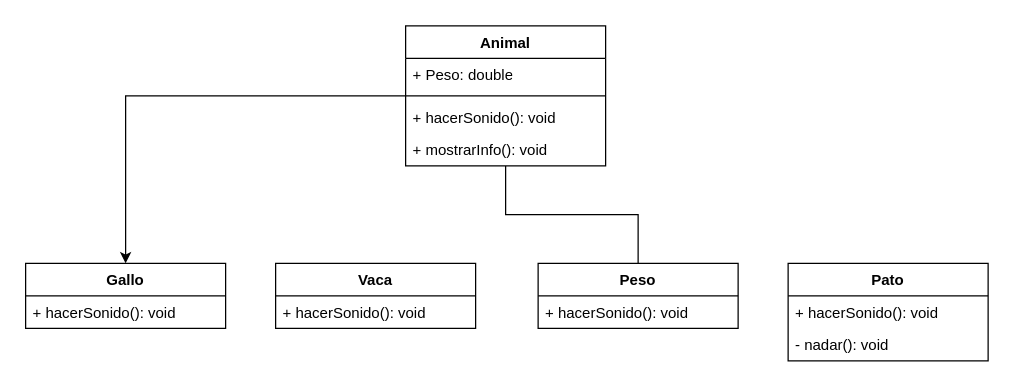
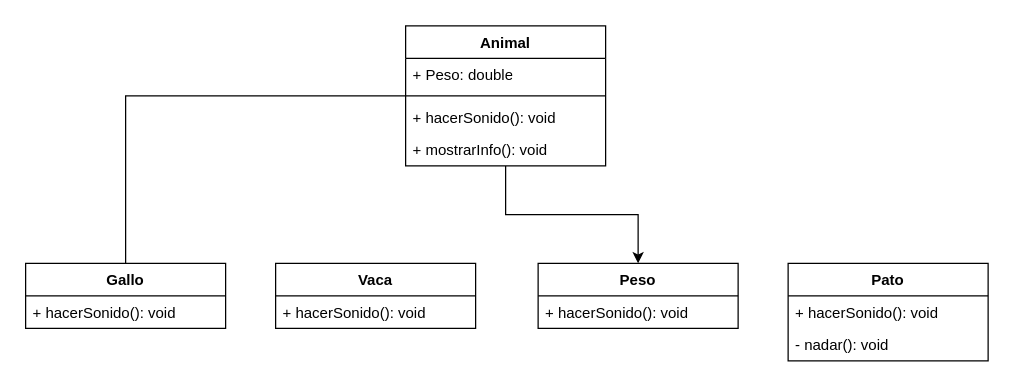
  <mxCell id="0" />
  <mxCell id="1" parent="0" />
- <mxCell id="2" style="edgeStyle=orthogonalEdgeStyle;rounded=0;orthogonalLoop=1;jettySize=auto;html=1;entryX=0.5;entryY=0;entryDx=0;entryDy=0;endArrow=none;" edge="1" parent="1" source="4" target="11"><mxGeometry relative="1" as="geometry" /></mxCell>
- <mxCell id="3" style="edgeStyle=orthogonalEdgeStyle;rounded=0;orthogonalLoop=1;jettySize=auto;html=1;entryX=0.5;entryY=0;entryDx=0;entryDy=0;" edge="1" parent="1" source="4" target="13"><mxGeometry relative="1" as="geometry" /></mxCell>
+ <mxCell id="2" style="edgeStyle=orthogonalEdgeStyle;rounded=0;orthogonalLoop=1;jettySize=auto;html=1;entryX=0.5;entryY=0;entryDx=0;entryDy=0;" edge="1" parent="1" source="4" target="11"><mxGeometry relative="1" as="geometry" /></mxCell>
+ <mxCell id="3" style="edgeStyle=orthogonalEdgeStyle;rounded=0;orthogonalLoop=1;jettySize=auto;html=1;entryX=0.5;entryY=0;entryDx=0;entryDy=0;endArrow=none;" edge="1" parent="1" source="4" target="13"><mxGeometry relative="1" as="geometry" /></mxCell>
  <mxCell id="4" value="Animal" style="swimlane;fontStyle=1;align=center;verticalAlign=top;childLayout=stackLayout;horizontal=1;startSize=26;horizontalStack=0;resizeParent=1;resizeParentMax=0;resizeLast=0;collapsible=1;marginBottom=0;whiteSpace=wrap;html=1;" vertex="1" parent="1"><mxGeometry x="324" y="20" width="160" height="112" as="geometry" /></mxCell>
  <mxCell id="5" value="+ Peso: double" style="text;strokeColor=none;fillColor=none;align=left;verticalAlign=top;spacingLeft=4;spacingRight=4;overflow=hidden;rotatable=0;points=[[0,0.5],[1,0.5]];portConstraint=eastwest;whiteSpace=wrap;html=1;" vertex="1" parent="4"><mxGeometry y="26" width="160" height="26" as="geometry" /></mxCell>
  <mxCell id="6" value="" style="line;strokeWidth=1;fillColor=none;align=left;verticalAlign=middle;spacingTop=-1;spacingLeft=3;spacingRight=3;rotatable=0;labelPosition=right;points=[];portConstraint=eastwest;strokeColor=inherit;" vertex="1" parent="4"><mxGeometry y="52" width="160" height="8" as="geometry" /></mxCell>
  <mxCell id="7" value="+ hacerSonido(): void" style="text;strokeColor=none;fillColor=none;align=left;verticalAlign=top;spacingLeft=4;spacingRight=4;overflow=hidden;rotatable=0;points=[[0,0.5],[1,0.5]];portConstraint=eastwest;whiteSpace=wrap;html=1;" vertex="1" parent="4"><mxGeometry y="60" width="160" height="26" as="geometry" /></mxCell>
  <mxCell id="8" value="+ mostrarInfo(): void" style="text;strokeColor=none;fillColor=none;align=left;verticalAlign=top;spacingLeft=4;spacingRight=4;overflow=hidden;rotatable=0;points=[[0,0.5],[1,0.5]];portConstraint=eastwest;whiteSpace=wrap;html=1;" vertex="1" parent="4"><mxGeometry y="86" width="160" height="26" as="geometry" /></mxCell>
  <mxCell id="9" value="Vaca" style="swimlane;fontStyle=1;align=center;verticalAlign=top;childLayout=stackLayout;horizontal=1;startSize=26;horizontalStack=0;resizeParent=1;resizeParentMax=0;resizeLast=0;collapsible=1;marginBottom=0;whiteSpace=wrap;html=1;" vertex="1" parent="1"><mxGeometry x="220" y="210" width="160" height="52" as="geometry" /></mxCell>
  <mxCell id="10" value="+ hacerSonido(): void" style="text;strokeColor=none;fillColor=none;align=left;verticalAlign=top;spacingLeft=4;spacingRight=4;overflow=hidden;rotatable=0;points=[[0,0.5],[1,0.5]];portConstraint=eastwest;whiteSpace=wrap;html=1;" vertex="1" parent="9"><mxGeometry y="26" width="160" height="26" as="geometry" /></mxCell>
  <mxCell id="11" value="Peso" style="swimlane;fontStyle=1;align=center;verticalAlign=top;childLayout=stackLayout;horizontal=1;startSize=26;horizontalStack=0;resizeParent=1;resizeParentMax=0;resizeLast=0;collapsible=1;marginBottom=0;whiteSpace=wrap;html=1;" vertex="1" parent="1"><mxGeometry x="430" y="210" width="160" height="52" as="geometry" /></mxCell>
  <mxCell id="12" value="+ hacerSonido(): void" style="text;strokeColor=none;fillColor=none;align=left;verticalAlign=top;spacingLeft=4;spacingRight=4;overflow=hidden;rotatable=0;points=[[0,0.5],[1,0.5]];portConstraint=eastwest;whiteSpace=wrap;html=1;" vertex="1" parent="11"><mxGeometry y="26" width="160" height="26" as="geometry" /></mxCell>
  <mxCell id="13" value="Gallo" style="swimlane;fontStyle=1;align=center;verticalAlign=top;childLayout=stackLayout;horizontal=1;startSize=26;horizontalStack=0;resizeParent=1;resizeParentMax=0;resizeLast=0;collapsible=1;marginBottom=0;whiteSpace=wrap;html=1;" vertex="1" parent="1"><mxGeometry x="20" y="210" width="160" height="52" as="geometry" /></mxCell>
  <mxCell id="14" value="+ hacerSonido(): void" style="text;strokeColor=none;fillColor=none;align=left;verticalAlign=top;spacingLeft=4;spacingRight=4;overflow=hidden;rotatable=0;points=[[0,0.5],[1,0.5]];portConstraint=eastwest;whiteSpace=wrap;html=1;" vertex="1" parent="13"><mxGeometry y="26" width="160" height="26" as="geometry" /></mxCell>
  <mxCell id="15" value="Pato" style="swimlane;fontStyle=1;align=center;verticalAlign=top;childLayout=stackLayout;horizontal=1;startSize=26;horizontalStack=0;resizeParent=1;resizeParentMax=0;resizeLast=0;collapsible=1;marginBottom=0;whiteSpace=wrap;html=1;" vertex="1" parent="1"><mxGeometry x="630" y="210" width="160" height="78" as="geometry"><mxRectangle x="640" y="250" width="70" height="30" as="alternateBounds" /></mxGeometry></mxCell>
  <mxCell id="16" value="+ hacerSonido(): void" style="text;strokeColor=none;fillColor=none;align=left;verticalAlign=top;spacingLeft=4;spacingRight=4;overflow=hidden;rotatable=0;points=[[0,0.5],[1,0.5]];portConstraint=eastwest;whiteSpace=wrap;html=1;" vertex="1" parent="15"><mxGeometry y="26" width="160" height="26" as="geometry" /></mxCell>
  <mxCell id="17" value="- nadar(): void" style="text;strokeColor=none;fillColor=none;align=left;verticalAlign=top;spacingLeft=4;spacingRight=4;overflow=hidden;rotatable=0;points=[[0,0.5],[1,0.5]];portConstraint=eastwest;whiteSpace=wrap;html=1;" vertex="1" parent="15"><mxGeometry y="52" width="160" height="26" as="geometry" /></mxCell>
